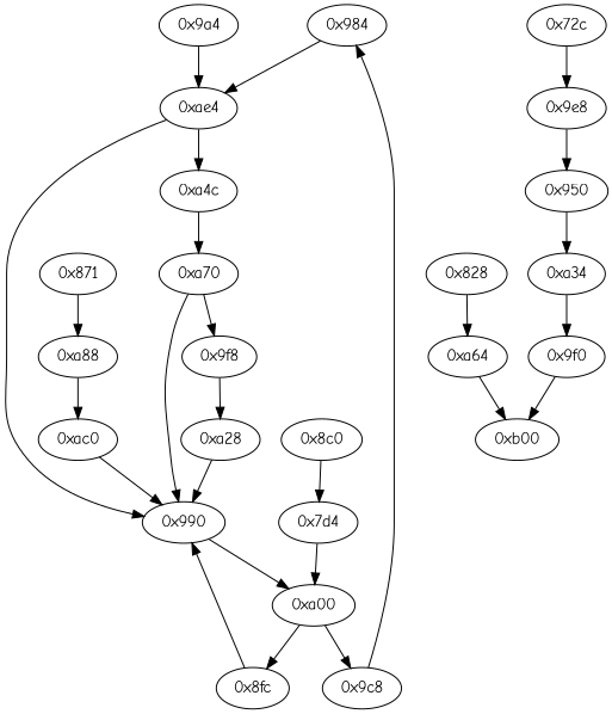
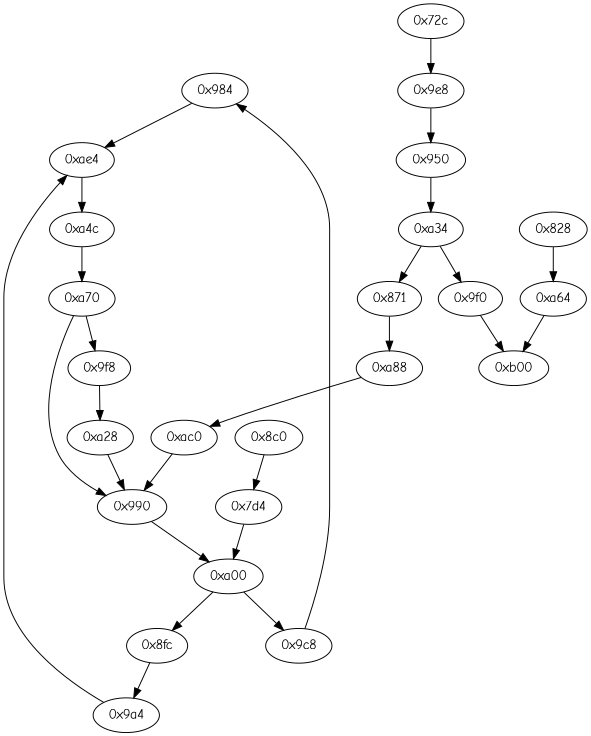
  strict digraph {
    fontname="Comic Neue"
    node [fontname="Comic Neue" opcode="[u'ldrb', u'ldr', u'ldr', u'cmp', u'mov', u'b']"]
    edge [fontname="Comic Neue"]
    "0x984" [opcode="[u'ldrb', u'mov', u'b']"]
    "0xae4"
    "0x8fc" [opcode="[u'ldr', u'ldr', u'tst', u'mov', u'b']"]
    "0x9a4" [opcode="[u'ldr', u'ldr', u'bl', u'cmp', u'mov', u'mov', u'strb', u'ldr', u'b']"]
    "0x828" [opcode="[u'ldr', u'ldr', u'ldr', u'ldr', u'bl', u'ldr', u'b']"]
    "0xa64" [opcode="[u'ldr', u'mov', u'b']"]
    "0xa00" [opcode="[u'ldr', u'str', u'mov', u'str', u'ldr', u'ldr', u'ldr', u'cmp', u'mov', u'b']"]
    "0x9c8" [opcode="[u'ldr', u'ldr', u'cmp', u'mov', u'mov', u'strb', u'ldr', u'b']"]
    "0xb00" [opcode="[u'ldr', u'ldr', u'ldr', u'ldr', u'sub', u'ldr', u'sub', u'pop']"]
    "0x990" [opcode="[u'ldr', u'str', u'add', u'mov', u'b']"]
    "0xa4c" [opcode="[u'ldr', u'ldr', u'bl', u'str', u'ldr', u'b']"]
    "0xa70" [opcode="[u'ldr', u'ldr', u'ldr', u'cmp', u'mov', u'b']"]
    "0x9f8" [opcode="[u'ldr', u'b']"]
    "0xa28" [opcode="[u'ldr', u'mov', u'b']"]
    "0x9f0" [opcode="[u'mov', u'b']"]
    "0xa88" [opcode="[u'ldr', u'ldr', u'b']"]
    "0xac0" [opcode="[u'bl', u'ldr', u'ldr', u'ldrb', u'str', u'ldr', u'str', u'ldr', u'b']"]
    "0x8c0" [opcode="[u'ldr', u'ldr', u'ldrb', u'strb', u'ldr', u'b']"]
    "0x7d4" [opcode="[u'ldrb', u'mov', u'str', u'str', u'mov', u'b']"]
    "0x72c" [opcode="[u'push', u'add', u'sub', u'str', u'ldr', u'ldr', u'ldr', u'str', u'add', u'str', u'ldr', u'str', u'ldr', u'ldr', u'ldr', u'ldr', u'ldr', u'add', u'str', u'str', u'str', u'b']"]
    "0x9e8" [opcode="[u'ldr', u'b']"]
    "0x950" [opcode="[u'ldr', u'cmp', u'mov', u'mov', u'strb', u'ldr', u'b']"]
    "0xa34"
    n24 [label="0x871" opcode="[u'sub', u'str', u'ldr', u'bl', u'str', u'ldr', u'b']"]
    "0x984" -> "0xae4"
-   "0xae4" -> "0x990"
    "0xae4" -> "0xa4c"
-   "0x8fc" -> "0x990"
+   "0x8fc" -> "0x9a4"
    "0x9a4" -> "0xae4"
    "0x828" -> "0xa64"
    "0xa64" -> "0xb00"
    "0xa00" -> "0x8fc"
    "0xa00" -> "0x9c8"
    "0x9c8" -> "0x984"
    "0x990" -> "0xa00"
    "0xa4c" -> "0xa70"
    "0xa70" -> "0x990"
    "0xa70" -> "0x9f8"
    "0x9f8" -> "0xa28"
    "0xa28" -> "0x990"
    "0x9f0" -> "0xb00"
    "0xa88" -> "0xac0"
    "0xac0" -> "0x990"
    "0x8c0" -> "0x7d4"
    "0x7d4" -> "0xa00"
    "0x72c" -> "0x9e8"
    "0x9e8" -> "0x950"
    "0x950" -> "0xa34"
    "0xa34" -> "0x9f0"
+   "0xa34" -> n24
    n24 -> "0xa88"
  }
